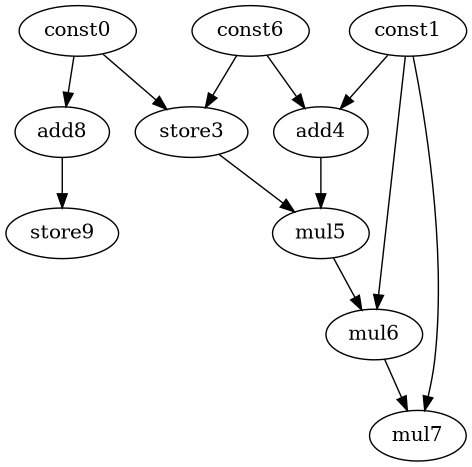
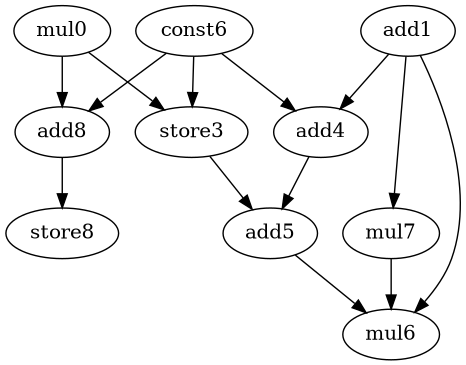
  digraph {
    node [opcode=mul]
    edge [operand=0]
-   const0 [opcode=const]
+   const0 [opcode=const label=mul0]
    n2 [label=store3]
    add8 [opcode=add]
-   mul5
-   store9 [opcode=store]
-   const1 [opcode=const]
+   mul5 [label=add5]
+   store9 [opcode=store label=store8]
+   const1 [opcode=const label=add1]
    add4 [opcode=add]
    mul6
    mul7
    n10 [label=const6 opcode=const]
    const0 -> n2
    const0 -> add8
    n2 -> mul5
    add8 -> store9
    mul5 -> mul6 [operand=1]
    const1 -> add4
    const1 -> mul6
    const1 -> mul7
    add4 -> mul5 [operand=1]
-   mul6 -> mul7 [operand=1]
+   mul7 -> mul6 [operand=1]
    n10 -> n2 [operand=1]
+   n10 -> add8 [operand=1]
    n10 -> add4 [operand=1]
  }
